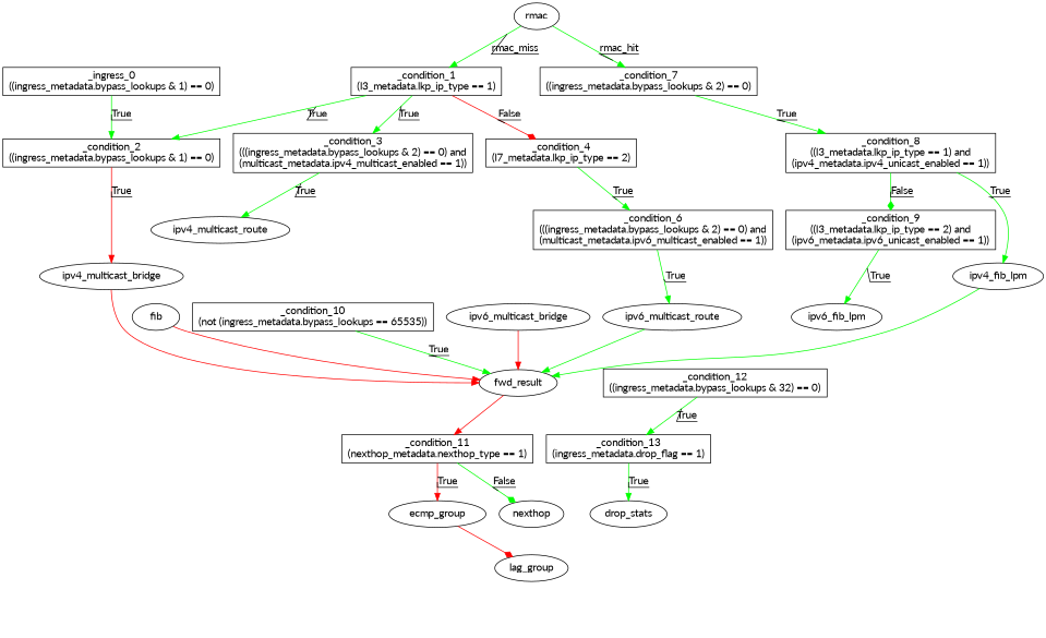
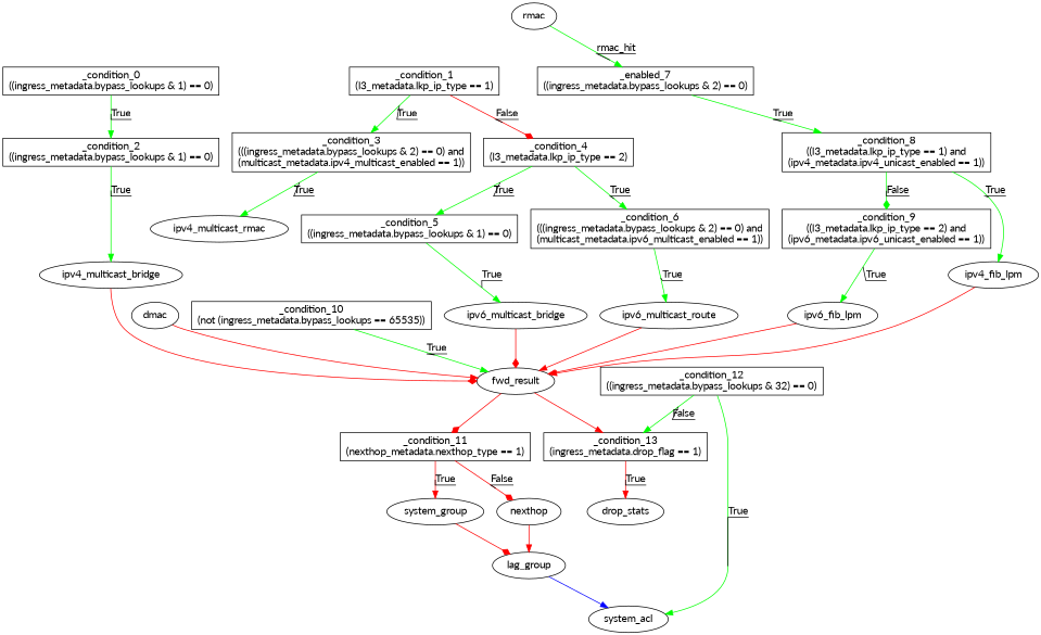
  digraph {
    fontname=Lato
    node [fontname=Lato]
    edge [color=green decorate=true fontname=Lato]
-   n1 [label="_ingress_0\n((ingress_metadata.bypass_lookups & 1) == 0)" shape=box]
+   n1 [label="_condition_0\n((ingress_metadata.bypass_lookups & 1) == 0)" shape=box]
    n2 [label="_condition_2\n((ingress_metadata.bypass_lookups & 1) == 0)" shape=box]
-   n3 [label=fib]
+   n3 [label=dmac]
    n4 [label=fwd_result]
    n5 [label="_condition_1\n(l3_metadata.lkp_ip_type == 1)" shape=box]
    n6 [label="_condition_3\n(((ingress_metadata.bypass_lookups & 2) == 0) and\n(multicast_metadata.ipv4_multicast_enabled == 1))" shape=box]
-   n7 [label="_condition_4\n(l7_metadata.lkp_ip_type == 2)" shape=box]
+   n7 [label="_condition_4\n(l3_metadata.lkp_ip_type == 2)" shape=box]
    n8 [label=ipv4_multicast_bridge]
-   n9 [label=ipv4_multicast_route]
+   n9 [label=ipv4_multicast_rmac]
+   n10 [label="_condition_5\n((ingress_metadata.bypass_lookups & 1) == 0)" shape=box]
    n11 [label="_condition_6\n(((ingress_metadata.bypass_lookups & 2) == 0) and\n(multicast_metadata.ipv6_multicast_enabled == 1))" shape=box]
    n12 [label="_condition_10\n(not (ingress_metadata.bypass_lookups == 65535))" shape=box]
    n13 [label="_condition_11\n(nexthop_metadata.nexthop_type == 1)" shape=box]
    n14 [label="_condition_13\n(ingress_metadata.drop_flag == 1)" shape=box]
-   n15 [label=ecmp_group]
+   n15 [label=system_group]
    n16 [label=nexthop]
    n17 [label=lag_group]
    n18 [label="_condition_12\n((ingress_metadata.bypass_lookups & 32) == 0)" shape=box]
+   n19 [label=system_acl]
    n20 [label=drop_stats]
    n21 [label=ipv6_multicast_bridge]
    n22 [label=ipv6_multicast_route]
-   n23 [label="_condition_7\n((ingress_metadata.bypass_lookups & 2) == 0)" shape=box]
+   n23 [label="_enabled_7\n((ingress_metadata.bypass_lookups & 2) == 0)" shape=box]
    n24 [label="_condition_8\n((l3_metadata.lkp_ip_type == 1) and\n(ipv4_metadata.ipv4_unicast_enabled == 1))" shape=box]
    n25 [label="_condition_9\n((l3_metadata.lkp_ip_type == 2) and\n(ipv6_metadata.ipv6_unicast_enabled == 1))" shape=box]
    n26 [label=ipv4_fib_lpm]
    n27 [label=ipv6_fib_lpm]
    n28 [label=rmac]
    n1 -> n2 [label=True]
-   n2 -> n8 [color=red label=True]
+   n2 -> n8 [label=True]
    n3 -> n4 [color=red decorate=""]
-   n4 -> n13 [color=red decorate=""]
-   n5 -> n2 [label=True]
+   n4 -> n13 [color=red arrowhead=diamond decorate=""]
+   n4 -> n14 [color=red decorate=""]
    n5 -> n6 [label=True]
    n5 -> n7 [arrowhead=diamond color=red label=False]
    n6 -> n9 [label=True]
+   n7 -> n10 [label=True]
    n7 -> n11 [label=True]
-   n8 -> n4 [color=red decorate=""]
+   n8 -> n4 [color=red arrowhead=diamond decorate=""]
+   n10 -> n21 [label=True]
    n11 -> n22 [label=True]
    n12 -> n4 [label=True]
    n13 -> n15 [color=red label=True]
-   n13 -> n16 [arrowhead=diamond label=False]
-   n14 -> n20 [label=True]
+   n13 -> n16 [arrowhead=diamond color=red label=False]
+   n14 -> n20 [color=red label=True]
    n15 -> n17 [arrowhead=diamond color=red decorate=""]
-   n18 -> n14 [label=True]
-   n21 -> n4 [color=red decorate=""]
-   n22 -> n4 [decorate=""]
+   n16 -> n17 [color=red decorate=""]
+   n17 -> n19 [color=blue decorate=""]
+   n18 -> n14 [label=False]
+   n18 -> n19 [label=True]
+   n21 -> n4 [color=red arrowhead=diamond decorate=""]
+   n22 -> n4 [color=red decorate=""]
    n23 -> n24 [label=True]
    n24 -> n25 [arrowhead=diamond label=False]
    n24 -> n26 [label=True]
    n25 -> n27 [label=True]
-   n26 -> n4 [decorate=""]
-   n28 -> n5 [label=rmac_miss]
+   n26 -> n4 [color=red decorate=""]
+   n27 -> n4 [color=red decorate=""]
    n28 -> n23 [label=rmac_hit]
  }
